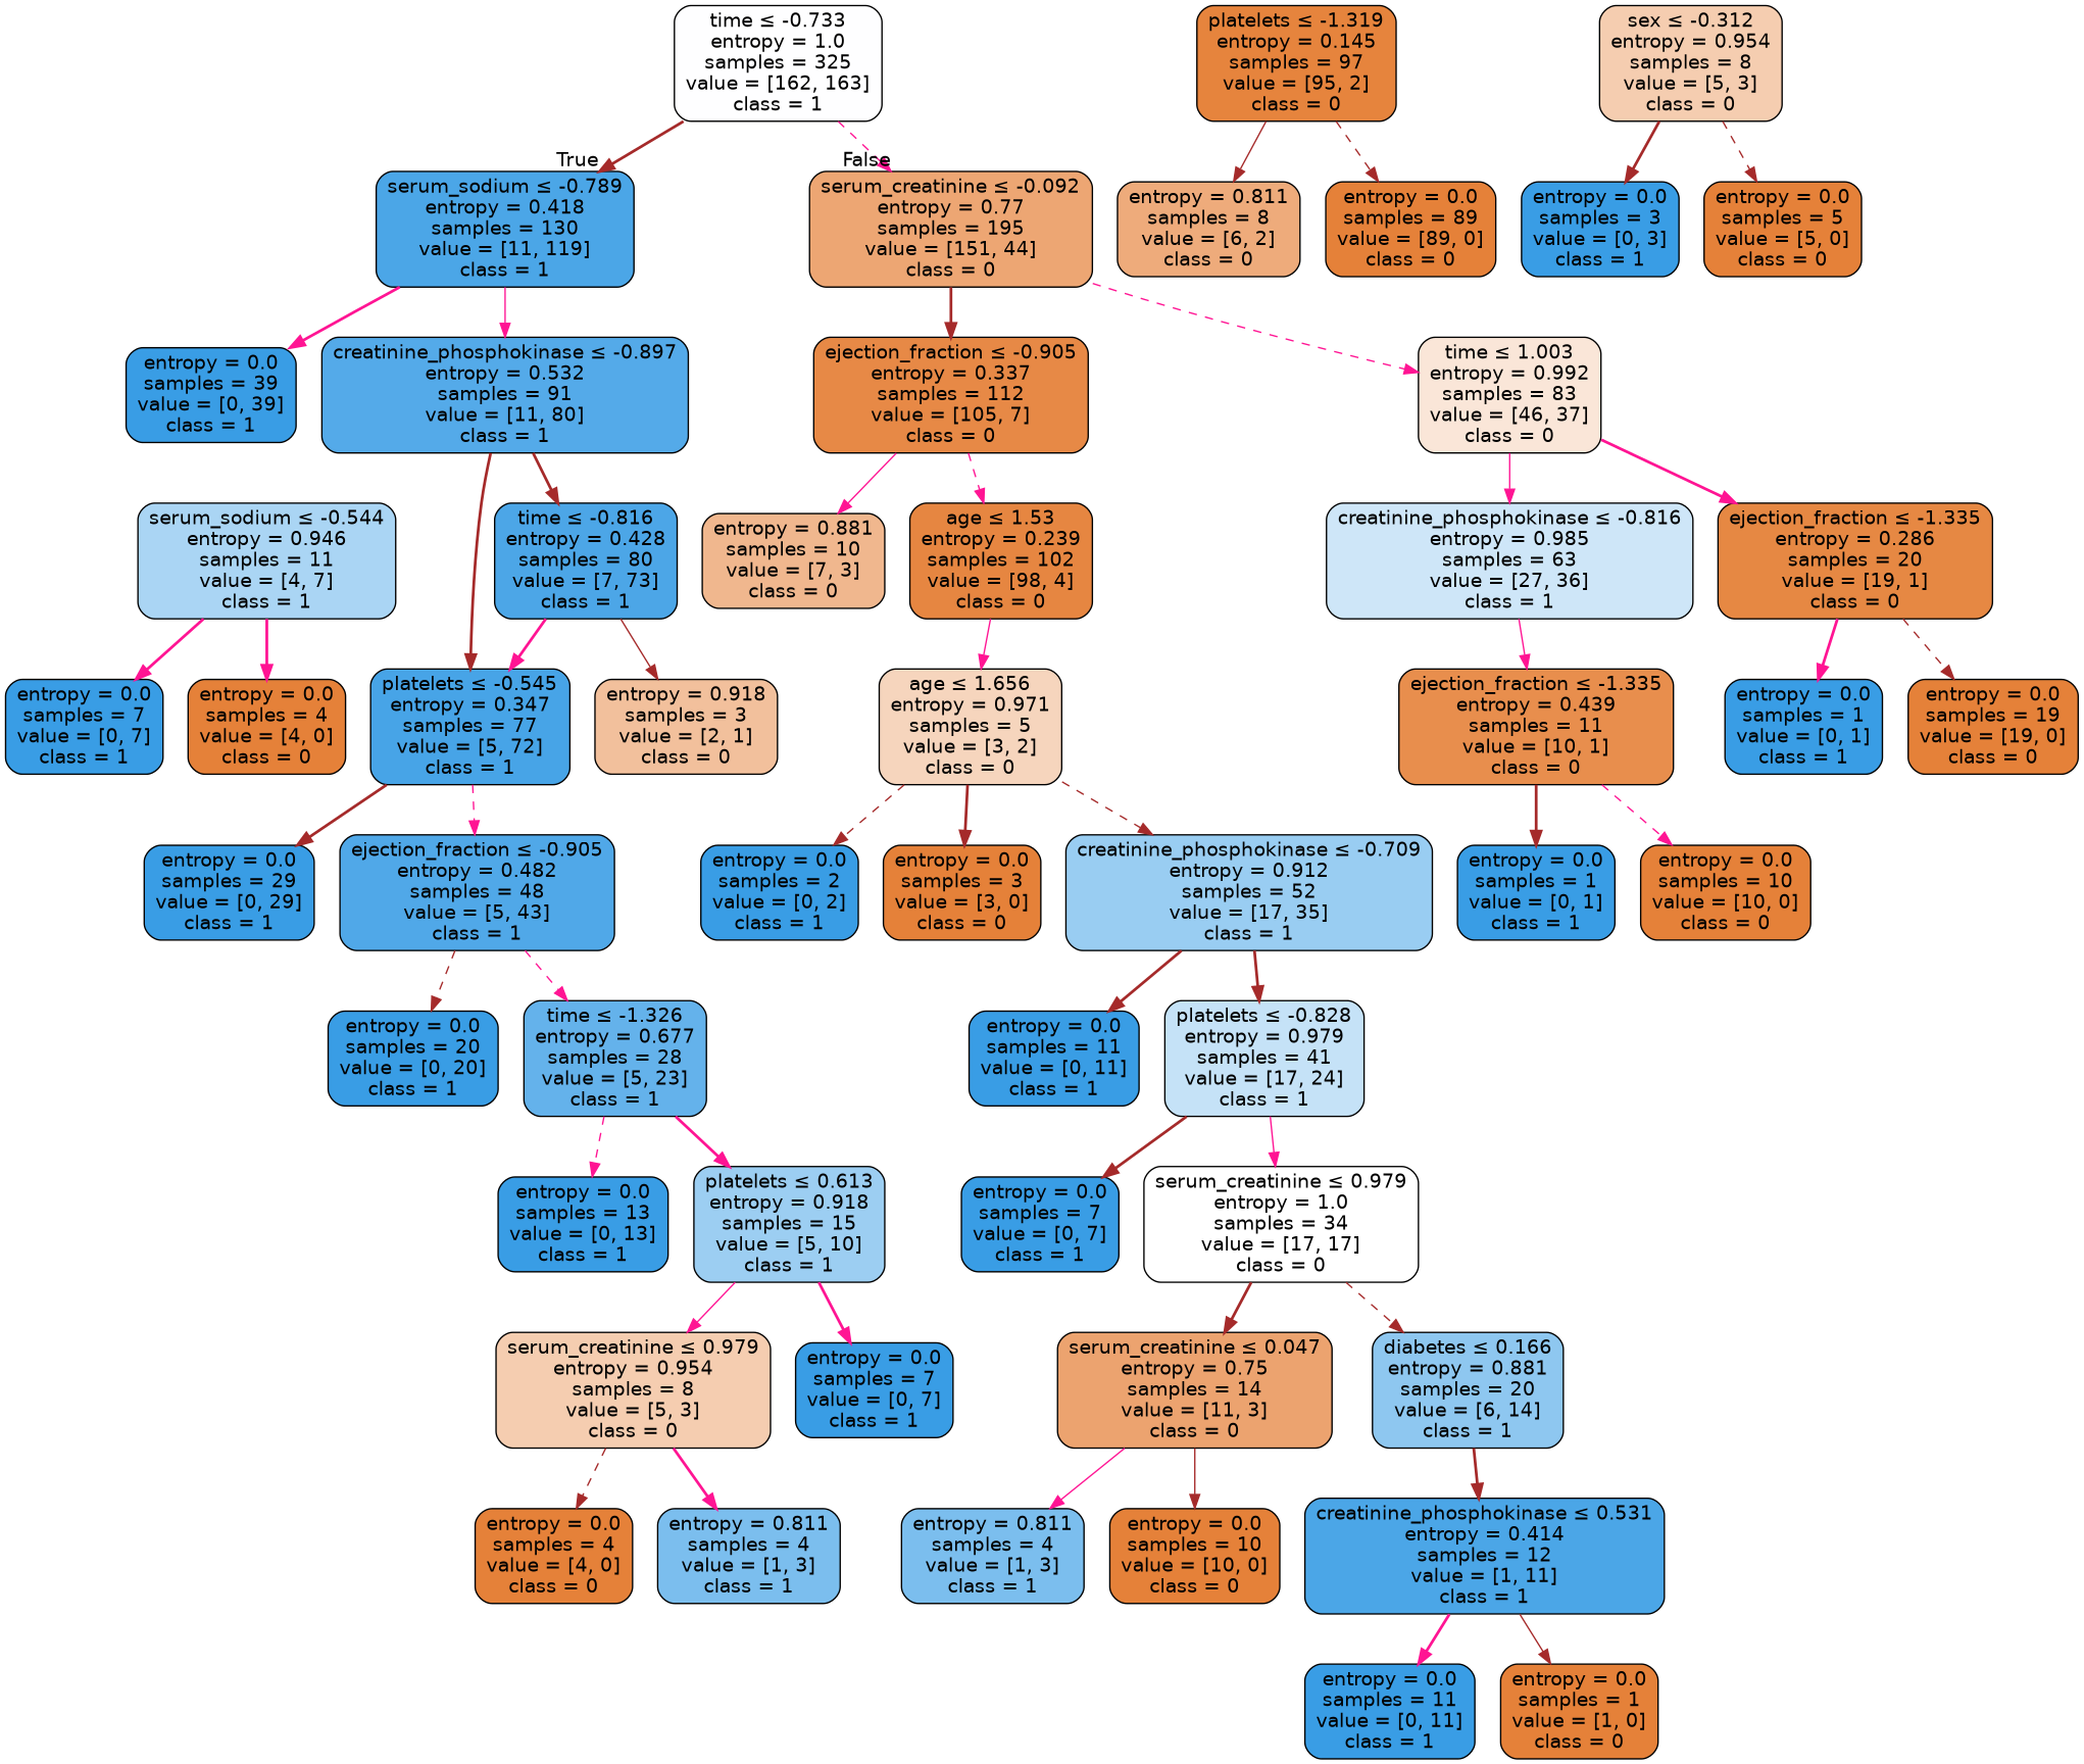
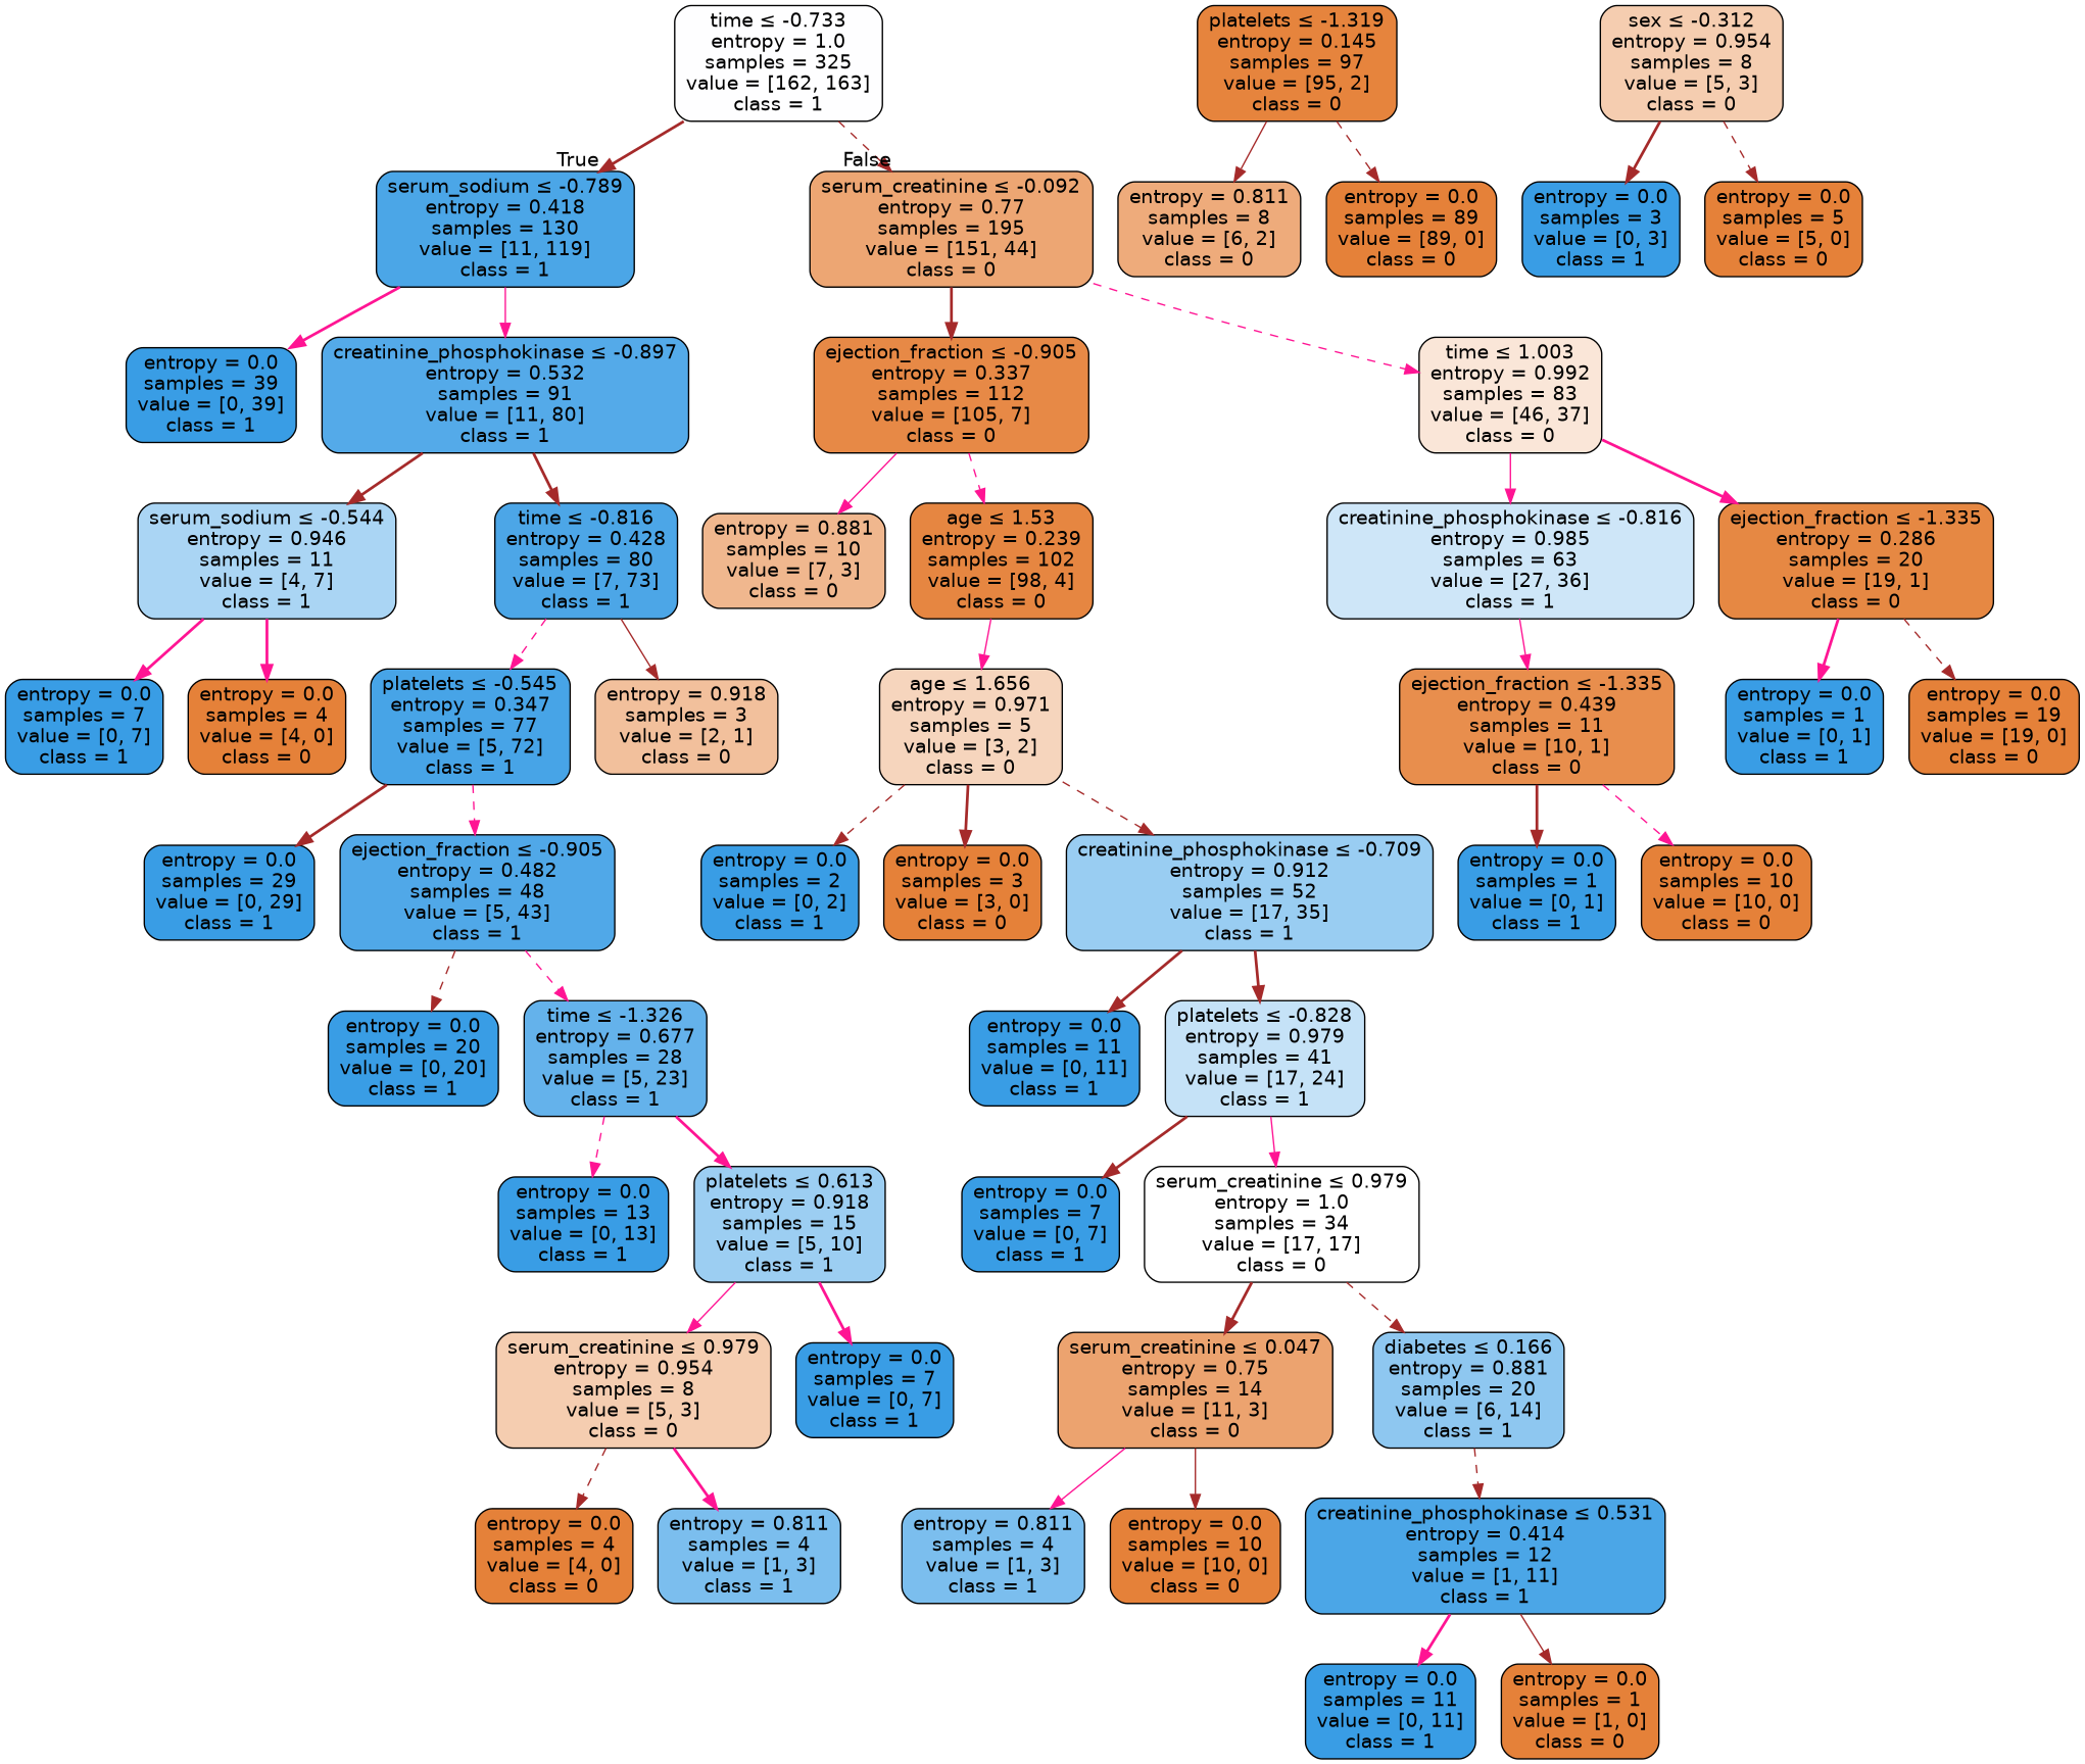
  digraph {
    node [color=black fillcolor="#399de5" fontname=helvetica shape=box style="filled, rounded"]
    edge [color=brown fontname=helvetica style=bold]
    n1 [fillcolor="#fefeff" label=<time &le; -0.733<br/>entropy = 1.0<br/>samples = 325<br/>value = [162, 163]<br/>class = 1>]
    n2 [fillcolor="#4ba6e7" label=<serum_sodium &le; -0.789<br/>entropy = 0.418<br/>samples = 130<br/>value = [11, 119]<br/>class = 1>]
    n3 [fillcolor="#eda673" label=<serum_creatinine &le; -0.092<br/>entropy = 0.77<br/>samples = 195<br/>value = [151, 44]<br/>class = 0>]
    n4 [label=<entropy = 0.0<br/>samples = 39<br/>value = [0, 39]<br/>class = 1>]
    n5 [fillcolor="#54aae9" label=<creatinine_phosphokinase &le; -0.897<br/>entropy = 0.532<br/>samples = 91<br/>value = [11, 80]<br/>class = 1>]
    n6 [fillcolor="#e78946" label=<ejection_fraction &le; -0.905<br/>entropy = 0.337<br/>samples = 112<br/>value = [105, 7]<br/>class = 0>]
    n7 [fillcolor="#fae6d8" label=<time &le; 1.003<br/>entropy = 0.992<br/>samples = 83<br/>value = [46, 37]<br/>class = 0>]
    n8 [fillcolor="#aad5f4" label=<serum_sodium &le; -0.544<br/>entropy = 0.946<br/>samples = 11<br/>value = [4, 7]<br/>class = 1>]
    n9 [fillcolor="#4ca6e7" label=<time &le; -0.816<br/>entropy = 0.428<br/>samples = 80<br/>value = [7, 73]<br/>class = 1>]
    n10 [label=<entropy = 0.0<br/>samples = 7<br/>value = [0, 7]<br/>class = 1>]
    n11 [fillcolor="#e58139" label=<entropy = 0.0<br/>samples = 4<br/>value = [4, 0]<br/>class = 0>]
    n12 [fillcolor="#47a4e7" label=<platelets &le; -0.545<br/>entropy = 0.347<br/>samples = 77<br/>value = [5, 72]<br/>class = 1>]
    n13 [fillcolor="#f2c09c" label=<entropy = 0.918<br/>samples = 3<br/>value = [2, 1]<br/>class = 0>]
    n14 [label=<entropy = 0.0<br/>samples = 29<br/>value = [0, 29]<br/>class = 1>]
    n15 [fillcolor="#50a8e8" label=<ejection_fraction &le; -0.905<br/>entropy = 0.482<br/>samples = 48<br/>value = [5, 43]<br/>class = 1>]
    n16 [label=<entropy = 0.0<br/>samples = 20<br/>value = [0, 20]<br/>class = 1>]
    n17 [fillcolor="#64b2eb" label=<time &le; -1.326<br/>entropy = 0.677<br/>samples = 28<br/>value = [5, 23]<br/>class = 1>]
    n18 [label=<entropy = 0.0<br/>samples = 13<br/>value = [0, 13]<br/>class = 1>]
    n19 [fillcolor="#9ccef2" label=<platelets &le; 0.613<br/>entropy = 0.918<br/>samples = 15<br/>value = [5, 10]<br/>class = 1>]
    n20 [fillcolor="#f5cdb0" label=<serum_creatinine &le; 0.979<br/>entropy = 0.954<br/>samples = 8<br/>value = [5, 3]<br/>class = 0>]
    n21 [label=<entropy = 0.0<br/>samples = 7<br/>value = [0, 7]<br/>class = 1>]
    n22 [fillcolor="#e58139" label=<entropy = 0.0<br/>samples = 4<br/>value = [4, 0]<br/>class = 0>]
    n23 [fillcolor="#7bbeee" label=<entropy = 0.811<br/>samples = 4<br/>value = [1, 3]<br/>class = 1>]
    n24 [fillcolor="#f0b78e" label=<entropy = 0.881<br/>samples = 10<br/>value = [7, 3]<br/>class = 0>]
    n25 [fillcolor="#e68641" label=<age &le; 1.53<br/>entropy = 0.239<br/>samples = 102<br/>value = [98, 4]<br/>class = 0>]
    n26 [fillcolor="#cee6f8" label=<creatinine_phosphokinase &le; -0.816<br/>entropy = 0.985<br/>samples = 63<br/>value = [27, 36]<br/>class = 1>]
    n27 [fillcolor="#e68843" label=<ejection_fraction &le; -1.335<br/>entropy = 0.286<br/>samples = 20<br/>value = [19, 1]<br/>class = 0>]
    n28 [fillcolor="#f6d5bd" label=<age &le; 1.656<br/>entropy = 0.971<br/>samples = 5<br/>value = [3, 2]<br/>class = 0>]
    n29 [fillcolor="#e6843d" label=<platelets &le; -1.319<br/>entropy = 0.145<br/>samples = 97<br/>value = [95, 2]<br/>class = 0>]
    n30 [fillcolor="#eeab7b" label=<entropy = 0.811<br/>samples = 8<br/>value = [6, 2]<br/>class = 0>]
    n31 [fillcolor="#e58139" label=<entropy = 0.0<br/>samples = 89<br/>value = [89, 0]<br/>class = 0>]
    n32 [label=<entropy = 0.0<br/>samples = 2<br/>value = [0, 2]<br/>class = 1>]
    n33 [fillcolor="#e58139" label=<entropy = 0.0<br/>samples = 3<br/>value = [3, 0]<br/>class = 0>]
    n34 [fillcolor="#99cdf2" label=<creatinine_phosphokinase &le; -0.709<br/>entropy = 0.912<br/>samples = 52<br/>value = [17, 35]<br/>class = 1>]
    n35 [fillcolor="#e88e4d" label=<ejection_fraction &le; -1.335<br/>entropy = 0.439<br/>samples = 11<br/>value = [10, 1]<br/>class = 0>]
    n36 [label=<entropy = 0.0<br/>samples = 1<br/>value = [0, 1]<br/>class = 1>]
    n37 [fillcolor="#e58139" label=<entropy = 0.0<br/>samples = 19<br/>value = [19, 0]<br/>class = 0>]
    n38 [label=<entropy = 0.0<br/>samples = 1<br/>value = [0, 1]<br/>class = 1>]
    n39 [fillcolor="#e58139" label=<entropy = 0.0<br/>samples = 10<br/>value = [10, 0]<br/>class = 0>]
    n40 [label=<entropy = 0.0<br/>samples = 11<br/>value = [0, 11]<br/>class = 1>]
    n41 [fillcolor="#c5e2f7" label=<platelets &le; -0.828<br/>entropy = 0.979<br/>samples = 41<br/>value = [17, 24]<br/>class = 1>]
    n42 [label=<entropy = 0.0<br/>samples = 7<br/>value = [0, 7]<br/>class = 1>]
    n43 [fillcolor="#ffffff" label=<serum_creatinine &le; 0.979<br/>entropy = 1.0<br/>samples = 34<br/>value = [17, 17]<br/>class = 0>]
    n44 [fillcolor="#eca36f" label=<serum_creatinine &le; 0.047<br/>entropy = 0.75<br/>samples = 14<br/>value = [11, 3]<br/>class = 0>]
    n45 [fillcolor="#8ec7f0" label=<diabetes &le; 0.166<br/>entropy = 0.881<br/>samples = 20<br/>value = [6, 14]<br/>class = 1>]
    n46 [fillcolor="#7bbeee" label=<entropy = 0.811<br/>samples = 4<br/>value = [1, 3]<br/>class = 1>]
    n47 [fillcolor="#e58139" label=<entropy = 0.0<br/>samples = 10<br/>value = [10, 0]<br/>class = 0>]
    n48 [fillcolor="#4ba6e7" label=<creatinine_phosphokinase &le; 0.531<br/>entropy = 0.414<br/>samples = 12<br/>value = [1, 11]<br/>class = 1>]
    n49 [label=<entropy = 0.0<br/>samples = 11<br/>value = [0, 11]<br/>class = 1>]
    n50 [fillcolor="#e58139" label=<entropy = 0.0<br/>samples = 1<br/>value = [1, 0]<br/>class = 0>]
    n51 [fillcolor="#f5cdb0" label=<sex &le; -0.312<br/>entropy = 0.954<br/>samples = 8<br/>value = [5, 3]<br/>class = 0>]
    n52 [label=<entropy = 0.0<br/>samples = 3<br/>value = [0, 3]<br/>class = 1>]
    n53 [fillcolor="#e58139" label=<entropy = 0.0<br/>samples = 5<br/>value = [5, 0]<br/>class = 0>]
    n1 -> n2 [headlabel=True labelangle=45 labeldistance=2.5]
-   n1 -> n3 [color=deeppink headlabel=False labelangle=-45 labeldistance=2.5 style=dashed]
+   n1 -> n3 [headlabel=False labelangle=-45 labeldistance=2.5 style=dashed]
    n2 -> n4 [color=deeppink]
    n2 -> n5 [color=deeppink style=solid]
    n3 -> n6
    n3 -> n7 [color=deeppink style=dashed]
-   n5 -> n12
+   n5 -> n8
    n5 -> n9
    n6 -> n24 [color=deeppink style=solid]
    n6 -> n25 [color=deeppink style=dashed]
    n7 -> n26 [color=deeppink style=solid]
    n7 -> n27 [color=deeppink]
    n8 -> n10 [color=deeppink]
    n8 -> n11 [color=deeppink]
-   n9 -> n12 [color=deeppink]
+   n9 -> n12 [color=deeppink style=dashed]
    n9 -> n13 [style=solid]
    n12 -> n14
    n12 -> n15 [color=deeppink style=dashed]
    n15 -> n16 [style=dashed]
    n15 -> n17 [color=deeppink style=dashed]
    n17 -> n18 [color=deeppink style=dashed]
    n17 -> n19 [color=deeppink]
    n19 -> n20 [color=deeppink style=solid]
    n19 -> n21 [color=deeppink]
    n20 -> n22 [style=dashed]
    n20 -> n23 [color=deeppink]
    n25 -> n28 [color=deeppink style=solid]
    n26 -> n35 [color=deeppink style=solid]
    n27 -> n36 [color=deeppink]
    n27 -> n37 [style=dashed]
    n28 -> n32 [style=dashed]
    n28 -> n33
    n28 -> n34 [style=dashed]
    n29 -> n30 [style=solid]
    n29 -> n31 [style=dashed]
    n34 -> n40
    n34 -> n41
    n35 -> n38
    n35 -> n39 [color=deeppink style=dashed]
    n41 -> n42
    n41 -> n43 [color=deeppink style=solid]
    n43 -> n44
    n43 -> n45 [style=dashed]
    n44 -> n46 [color=deeppink style=solid]
    n44 -> n47 [style=solid]
-   n45 -> n48
+   n45 -> n48 [style=dashed]
    n48 -> n49 [color=deeppink]
    n48 -> n50 [style=solid]
    n51 -> n52
    n51 -> n53 [style=dashed]
  }
